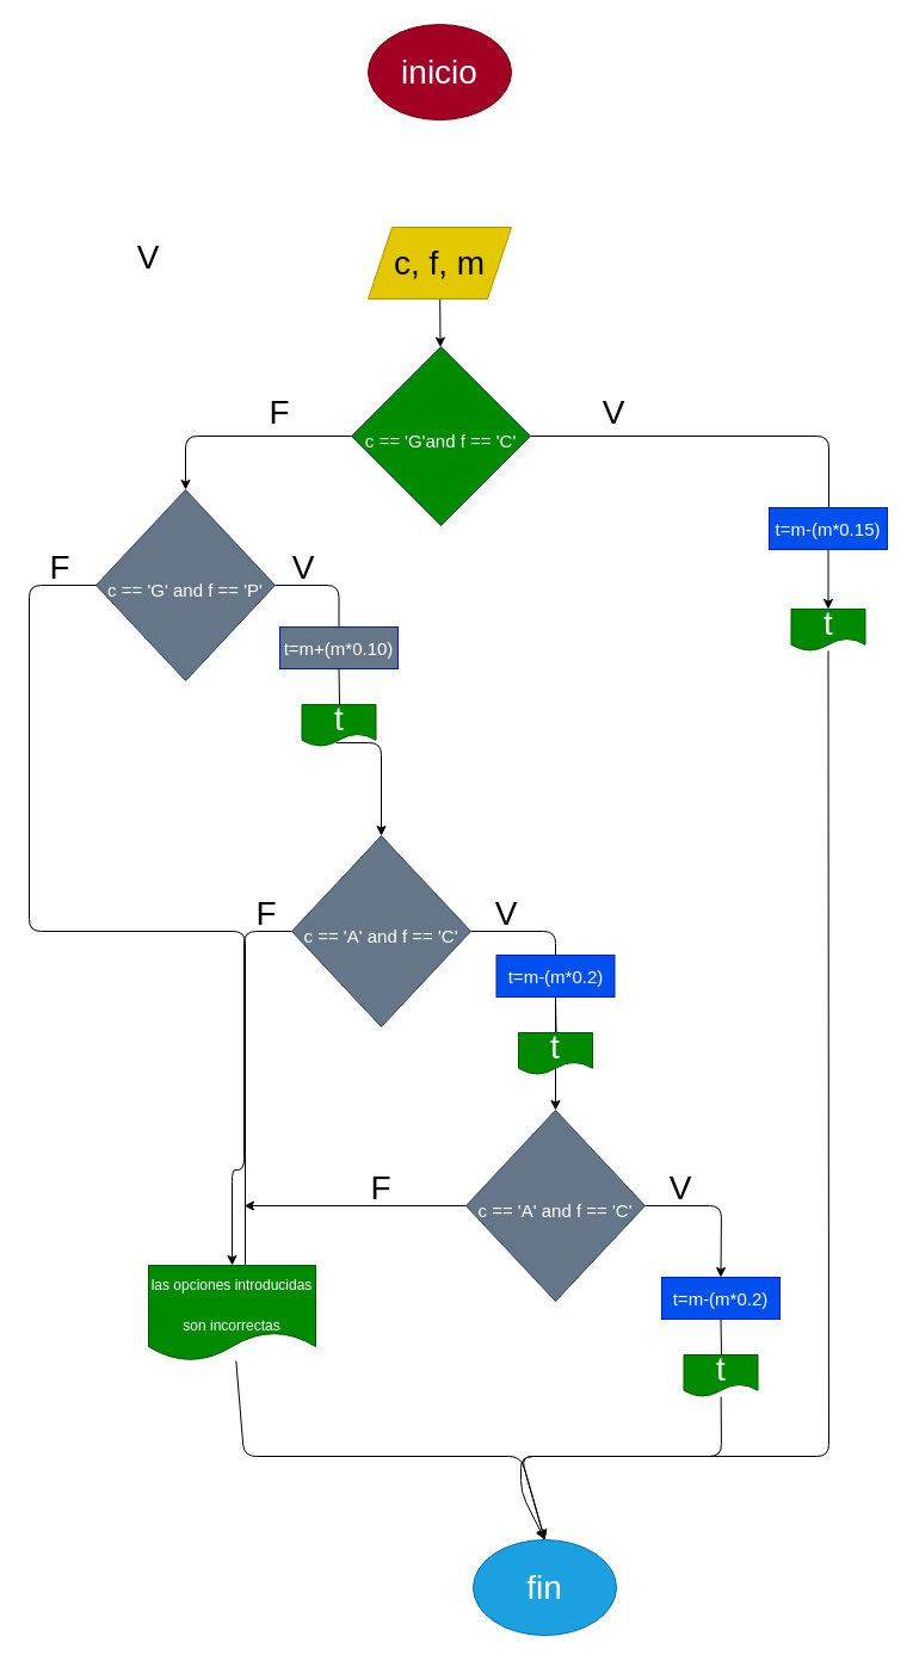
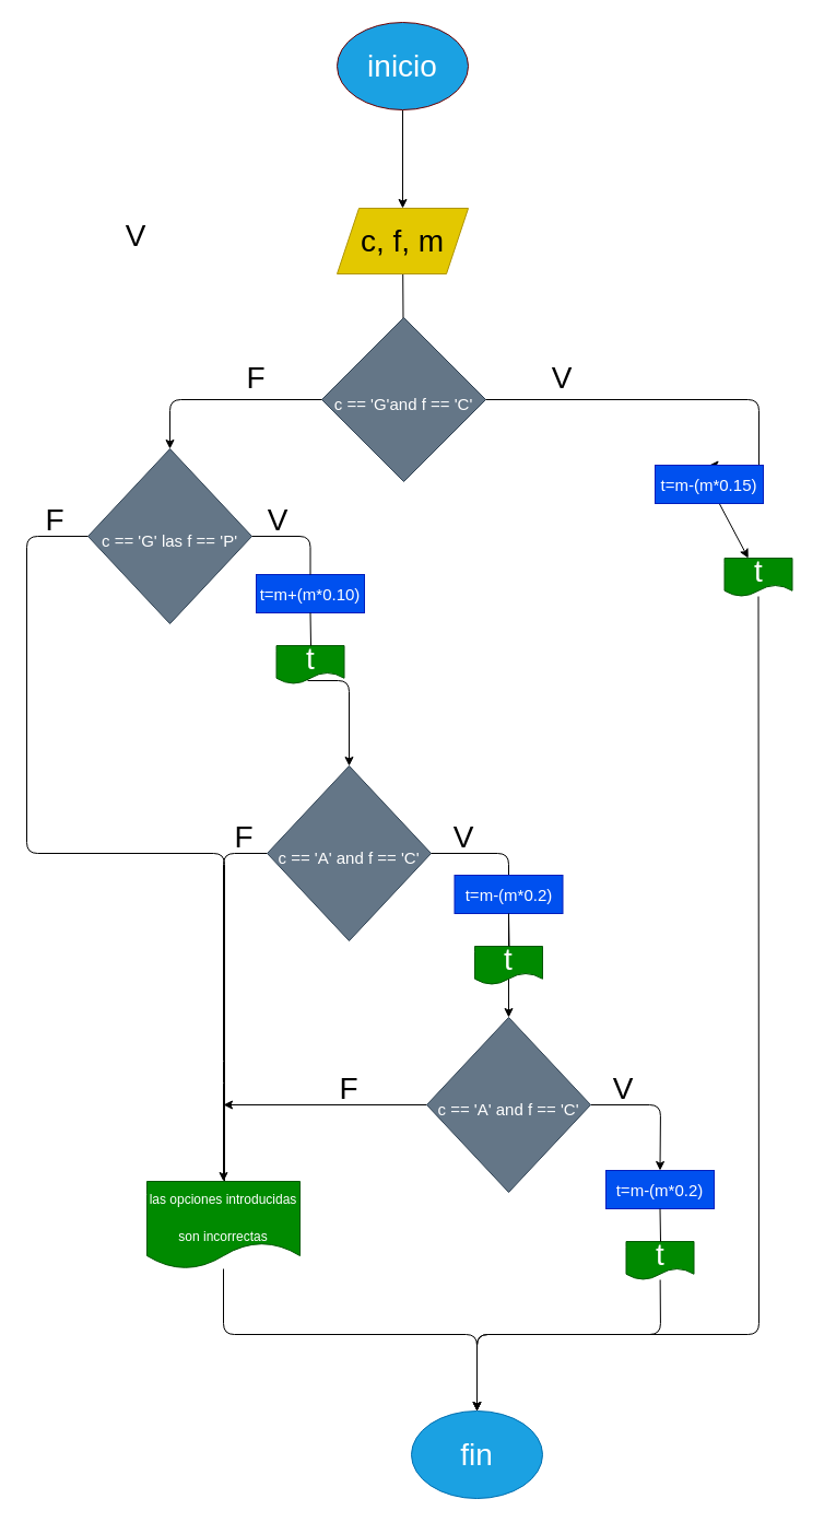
  <mxCell id="0" />
  <mxCell id="1" parent="0" />
- <mxCell id="3" value="inicio" style="ellipse;whiteSpace=wrap;html=1;fontSize=28;fillColor=#a20025;fontColor=#ffffff;strokeColor=#6F0000;" vertex="1" parent="1"><mxGeometry x="308" y="20" width="120" height="80" as="geometry" /></mxCell>
- <mxCell id="4" value="" style="edgeStyle=none;html=1;fontSize=28;" edge="1" parent="1" source="5" target="6"><mxGeometry relative="1" as="geometry" /></mxCell>
+ <mxCell id="2" value="" style="edgeStyle=none;html=1;fontSize=28;" edge="1" parent="1" source="3" target="5"><mxGeometry relative="1" as="geometry" /></mxCell>
+ <mxCell id="3" value="inicio" style="ellipse;whiteSpace=wrap;html=1;fontSize=28;fillColor=#1ba1e2;fontColor=#ffffff;strokeColor=#6F0000;" vertex="1" parent="1"><mxGeometry x="308" y="20" width="120" height="80" as="geometry" /></mxCell>
+ <mxCell id="4" value="" style="edgeStyle=none;html=1;fontSize=28;endArrow=none;" edge="1" parent="1" source="5" target="6"><mxGeometry relative="1" as="geometry" /></mxCell>
  <mxCell id="5" value="c, f, m" style="shape=parallelogram;perimeter=parallelogramPerimeter;whiteSpace=wrap;html=1;fixedSize=1;fontSize=28;fillColor=#e3c800;fontColor=#000000;strokeColor=#B09500;" vertex="1" parent="1"><mxGeometry x="308" y="190" width="120" height="60" as="geometry" /></mxCell>
- <mxCell id="6" value="&lt;font style=&quot;font-size: 15px&quot;&gt;c == 'G'and f == 'C'&lt;/font&gt;" style="rhombus;whiteSpace=wrap;html=1;fontSize=28;fillColor=#008a00;fontColor=#ffffff;strokeColor=#314354;" vertex="1" parent="1"><mxGeometry x="294" y="290" width="150" height="150" as="geometry" /></mxCell>
+ <mxCell id="6" value="&lt;font style=&quot;font-size: 15px&quot;&gt;c == 'G'and f == 'C'&lt;/font&gt;" style="rhombus;whiteSpace=wrap;html=1;fontSize=28;fillColor=#647687;fontColor=#ffffff;strokeColor=#314354;" vertex="1" parent="1"><mxGeometry x="294" y="290" width="150" height="150" as="geometry" /></mxCell>
  <mxCell id="7" value="" style="edgeStyle=segmentEdgeStyle;endArrow=classic;html=1;fontSize=28;exitX=1;exitY=0.5;exitDx=0;exitDy=0;entryX=0.5;entryY=0;entryDx=0;entryDy=0;" edge="1" parent="1" source="6" target="33"><mxGeometry width="50" height="50" relative="1" as="geometry"><mxPoint x="408" y="360" as="sourcePoint" /><mxPoint x="594" y="440" as="targetPoint" /><Array as="points"><mxPoint x="694" y="365" /><mxPoint x="694" y="440" /><mxPoint x="694" y="440" /></Array></mxGeometry></mxCell>
  <mxCell id="8" value="" style="edgeStyle=segmentEdgeStyle;endArrow=classic;html=1;fontSize=28;exitX=0;exitY=0.5;exitDx=0;exitDy=0;entryX=0.5;entryY=0;entryDx=0;entryDy=0;" edge="1" parent="1" source="6" target="9"><mxGeometry width="50" height="50" relative="1" as="geometry"><mxPoint x="324" y="360" as="sourcePoint" /><mxPoint x="154" y="440" as="targetPoint" /></mxGeometry></mxCell>
- <mxCell id="9" value="&lt;font style=&quot;font-size: 15px&quot;&gt;c == 'G' and f == 'P'&lt;/font&gt;" style="rhombus;whiteSpace=wrap;html=1;fontSize=28;fillColor=#647687;fontColor=#ffffff;strokeColor=#314354;" vertex="1" parent="1"><mxGeometry x="80" y="410" width="150" height="160" as="geometry" /></mxCell>
+ <mxCell id="9" value="&lt;font style=&quot;font-size: 15px&quot;&gt;c == 'G' las f == 'P'&lt;/font&gt;" style="rhombus;whiteSpace=wrap;html=1;fontSize=28;fillColor=#647687;fontColor=#ffffff;strokeColor=#314354;" vertex="1" parent="1"><mxGeometry x="80" y="410" width="150" height="160" as="geometry" /></mxCell>
  <mxCell id="10" value="" style="edgeStyle=segmentEdgeStyle;endArrow=classic;html=1;fontSize=28;entryX=0.5;entryY=0;entryDx=0;entryDy=0;exitX=0.46;exitY=0.914;exitDx=0;exitDy=0;startArrow=none;exitPerimeter=0;" edge="1" parent="1" source="26" target="19"><mxGeometry width="50" height="50" relative="1" as="geometry"><mxPoint x="194" y="480" as="sourcePoint" /><mxPoint x="272" y="520" as="targetPoint" /><Array as="points"><mxPoint x="319" y="622" /></Array></mxGeometry></mxCell>
  <mxCell id="11" value="" style="edgeStyle=segmentEdgeStyle;endArrow=none;html=1;fontSize=28;exitX=0;exitY=0.5;exitDx=0;exitDy=0;entryX=0.5;entryY=0;entryDx=0;entryDy=0;" edge="1" parent="1" source="9" target="13"><mxGeometry width="50" height="50" relative="1" as="geometry"><mxPoint x="114" y="480" as="sourcePoint" /><mxPoint x="184" y="830" as="targetPoint" /><Array as="points"><mxPoint x="24" y="490" /><mxPoint x="24" y="780" /><mxPoint x="205" y="780" /><mxPoint x="205" y="1090" /></Array></mxGeometry></mxCell>
  <mxCell id="12" style="edgeStyle=none;html=1;fontSize=28;entryX=0.5;entryY=0;entryDx=0;entryDy=0;" edge="1" parent="1" source="13" target="36"><mxGeometry relative="1" as="geometry"><mxPoint x="204" y="1290" as="targetPoint" /><Array as="points"><mxPoint x="204" y="1220" /><mxPoint x="436" y="1220" /></Array></mxGeometry></mxCell>
- <mxCell id="13" value="&lt;font style=&quot;font-size: 12px&quot;&gt;las opciones introducidas son incorrectas&lt;/font&gt;" style="shape=document;whiteSpace=wrap;html=1;boundedLbl=1;fontSize=28;fillColor=#008a00;fontColor=#ffffff;strokeColor=#005700;" vertex="1" parent="1"><mxGeometry x="124" y="1060" width="140" height="80" as="geometry" /></mxCell>
+ <mxCell id="13" value="&lt;font style=&quot;font-size: 12px&quot;&gt;las opciones introducidas son incorrectas&lt;/font&gt;" style="shape=document;whiteSpace=wrap;html=1;boundedLbl=1;fontSize=28;fillColor=#008a00;fontColor=#ffffff;strokeColor=#005700;" vertex="1" parent="1"><mxGeometry x="134" y="1080" width="140" height="80" as="geometry" /></mxCell>
  <mxCell id="14" value="" style="edgeStyle=segmentEdgeStyle;endArrow=classic;html=1;fontSize=28;exitX=0;exitY=0.5;exitDx=0;exitDy=0;entryX=0.5;entryY=0;entryDx=0;entryDy=0;" edge="1" parent="1" source="19" target="13"><mxGeometry width="50" height="50" relative="1" as="geometry"><mxPoint x="274" y="580" as="sourcePoint" /><mxPoint x="154" y="820" as="targetPoint" /><Array as="points"><mxPoint x="204" y="780" /><mxPoint x="204" y="980" /></Array></mxGeometry></mxCell>
  <mxCell id="15" value="F" style="text;html=1;strokeColor=none;fillColor=none;align=center;verticalAlign=middle;whiteSpace=wrap;rounded=0;fontSize=28;" vertex="1" parent="1"><mxGeometry x="204" y="330" width="60" height="30" as="geometry" /></mxCell>
  <mxCell id="16" value="F" style="text;html=1;strokeColor=none;fillColor=none;align=center;verticalAlign=middle;whiteSpace=wrap;rounded=0;fontSize=28;" vertex="1" parent="1"><mxGeometry x="20" y="460" width="60" height="30" as="geometry" /></mxCell>
  <mxCell id="17" value="V" style="text;html=1;strokeColor=none;fillColor=none;align=center;verticalAlign=middle;whiteSpace=wrap;rounded=0;fontSize=28;" vertex="1" parent="1"><mxGeometry x="484" y="330" width="60" height="30" as="geometry" /></mxCell>
  <mxCell id="18" value="V" style="text;html=1;strokeColor=none;fillColor=none;align=center;verticalAlign=middle;whiteSpace=wrap;rounded=0;fontSize=28;" vertex="1" parent="1"><mxGeometry x="94" y="200" width="60" height="30" as="geometry" /></mxCell>
  <mxCell id="19" value="&lt;font style=&quot;font-size: 15px&quot;&gt;c == 'A' and f == 'C'&lt;/font&gt;" style="rhombus;whiteSpace=wrap;html=1;fontSize=28;fillColor=#647687;fontColor=#ffffff;strokeColor=#314354;" vertex="1" parent="1"><mxGeometry x="244" y="700" width="150" height="160" as="geometry" /></mxCell>
  <mxCell id="20" style="edgeStyle=none;html=1;fontSize=15;" edge="1" parent="1" source="22"><mxGeometry relative="1" as="geometry"><mxPoint x="204" y="1010" as="targetPoint" /></mxGeometry></mxCell>
  <mxCell id="21" style="edgeStyle=none;html=1;entryX=0.5;entryY=0;entryDx=0;entryDy=0;fontSize=28;" edge="1" parent="1" source="22" target="37"><mxGeometry relative="1" as="geometry"><Array as="points"><mxPoint x="604" y="1010" /></Array></mxGeometry></mxCell>
  <mxCell id="22" value="&lt;font style=&quot;font-size: 15px&quot;&gt;c == 'A' and f == 'C'&lt;/font&gt;" style="rhombus;whiteSpace=wrap;html=1;fontSize=28;fillColor=#647687;fontColor=#ffffff;strokeColor=#314354;" vertex="1" parent="1"><mxGeometry x="390" y="930" width="150" height="160" as="geometry" /></mxCell>
  <mxCell id="23" value="" style="edgeStyle=segmentEdgeStyle;endArrow=classic;html=1;fontSize=28;entryX=0.5;entryY=0;entryDx=0;entryDy=0;exitX=1;exitY=0.5;exitDx=0;exitDy=0;" edge="1" parent="1" source="19" target="22"><mxGeometry width="50" height="50" relative="1" as="geometry"><mxPoint x="404" y="610" as="sourcePoint" /><mxPoint x="503" y="650" as="targetPoint" /><Array as="points"><mxPoint x="465" y="780" /></Array></mxGeometry></mxCell>
- <mxCell id="24" value="t=m+(m*0.10)" style="rounded=0;whiteSpace=wrap;html=1;fontSize=15;fillColor=#647687;fontColor=#ffffff;strokeColor=#001DBC;" vertex="1" parent="1"><mxGeometry x="234" y="525" width="99" height="35" as="geometry" /></mxCell>
+ <mxCell id="24" value="t=m+(m*0.10)" style="rounded=0;whiteSpace=wrap;html=1;fontSize=15;fillColor=#0050ef;fontColor=#ffffff;strokeColor=#001DBC;" vertex="1" parent="1"><mxGeometry x="234" y="525" width="99" height="35" as="geometry" /></mxCell>
  <mxCell id="25" value="" style="edgeStyle=segmentEdgeStyle;endArrow=none;html=1;fontSize=28;entryX=0.5;entryY=0;entryDx=0;entryDy=0;exitX=1;exitY=0.5;exitDx=0;exitDy=0;" edge="1" parent="1" source="9" target="24"><mxGeometry width="50" height="50" relative="1" as="geometry"><mxPoint x="230" y="490" as="sourcePoint" /><mxPoint x="315" y="700" as="targetPoint" /></mxGeometry></mxCell>
  <mxCell id="26" value="t" style="shape=document;whiteSpace=wrap;html=1;boundedLbl=1;fontSize=28;fillColor=#008a00;fontColor=#ffffff;strokeColor=#005700;" vertex="1" parent="1"><mxGeometry x="252.5" y="590" width="62" height="35" as="geometry" /></mxCell>
  <mxCell id="27" value="" style="edgeStyle=segmentEdgeStyle;endArrow=none;html=1;fontSize=28;exitX=0.5;exitY=1;exitDx=0;exitDy=0;startArrow=none;" edge="1" parent="1" source="24"><mxGeometry width="50" height="50" relative="1" as="geometry"><mxPoint x="333" y="542.5" as="sourcePoint" /><mxPoint x="284" y="590" as="targetPoint" /></mxGeometry></mxCell>
  <mxCell id="28" value="t=m-(m*0.2)" style="rounded=0;whiteSpace=wrap;html=1;fontSize=15;fillColor=#0050ef;fontColor=#ffffff;strokeColor=#001DBC;" vertex="1" parent="1"><mxGeometry x="415.5" y="800" width="99" height="35" as="geometry" /></mxCell>
  <mxCell id="29" value="t" style="shape=document;whiteSpace=wrap;html=1;boundedLbl=1;fontSize=28;fillColor=#008a00;fontColor=#ffffff;strokeColor=#005700;" vertex="1" parent="1"><mxGeometry x="434" y="865" width="62" height="35" as="geometry" /></mxCell>
  <mxCell id="30" value="" style="edgeStyle=segmentEdgeStyle;endArrow=none;html=1;fontSize=28;exitX=0.5;exitY=1;exitDx=0;exitDy=0;startArrow=none;" edge="1" parent="1" source="28"><mxGeometry width="50" height="50" relative="1" as="geometry"><mxPoint x="514.5" y="817.5" as="sourcePoint" /><mxPoint x="465.5" y="865" as="targetPoint" /></mxGeometry></mxCell>
  <mxCell id="31" value="F" style="text;html=1;strokeColor=none;fillColor=none;align=center;verticalAlign=middle;whiteSpace=wrap;rounded=0;fontSize=28;" vertex="1" parent="1"><mxGeometry x="192.5" y="750" width="60" height="30" as="geometry" /></mxCell>
  <mxCell id="32" value="" style="edgeStyle=none;html=1;fontSize=28;" edge="1" parent="1" source="33" target="35"><mxGeometry relative="1" as="geometry" /></mxCell>
- <mxCell id="33" value="t=m-(m*0.15)" style="rounded=0;whiteSpace=wrap;html=1;fontSize=15;fillColor=#0050ef;fontColor=#ffffff;strokeColor=#001DBC;" vertex="1" parent="1"><mxGeometry x="644" y="425" width="99" height="35" as="geometry" /></mxCell>
+ <mxCell id="33" value="t=m-(m*0.15)" style="rounded=0;whiteSpace=wrap;html=1;fontSize=15;fillColor=#0050ef;fontColor=#ffffff;strokeColor=#001DBC;" vertex="1" parent="1"><mxGeometry x="599" y="425" width="99" height="35" as="geometry" /></mxCell>
  <mxCell id="34" style="edgeStyle=none;html=1;fontSize=28;entryX=0.5;entryY=0;entryDx=0;entryDy=0;" edge="1" parent="1" source="35" target="36"><mxGeometry relative="1" as="geometry"><mxPoint x="593.5" y="1240" as="targetPoint" /><Array as="points"><mxPoint x="694" y="1220" /><mxPoint x="436" y="1220" /></Array></mxGeometry></mxCell>
  <mxCell id="35" value="t" style="shape=document;whiteSpace=wrap;html=1;boundedLbl=1;fontSize=28;fillColor=#008a00;fontColor=#ffffff;strokeColor=#005700;" vertex="1" parent="1"><mxGeometry x="662.5" y="510" width="62" height="35" as="geometry" /></mxCell>
- <mxCell id="36" value="&lt;font style=&quot;font-size: 28px&quot;&gt;fin&lt;/font&gt;" style="ellipse;whiteSpace=wrap;html=1;fontSize=12;fillColor=#1ba1e2;fontColor=#ffffff;strokeColor=#006EAF;" vertex="1" parent="1"><mxGeometry x="396" y="1290" width="120" height="80" as="geometry" /></mxCell>
+ <mxCell id="36" value="&lt;font style=&quot;font-size: 28px&quot;&gt;fin&lt;/font&gt;" style="ellipse;whiteSpace=wrap;html=1;fontSize=12;fillColor=#1ba1e2;fontColor=#ffffff;strokeColor=#006EAF;" vertex="1" parent="1"><mxGeometry x="376" y="1290" width="120" height="80" as="geometry" /></mxCell>
  <mxCell id="37" value="t=m-(m*0.2)" style="rounded=0;whiteSpace=wrap;html=1;fontSize=15;fillColor=#0050ef;fontColor=#ffffff;strokeColor=#001DBC;" vertex="1" parent="1"><mxGeometry x="554" y="1070" width="99" height="35" as="geometry" /></mxCell>
  <mxCell id="38" style="edgeStyle=none;html=1;entryX=0.5;entryY=0;entryDx=0;entryDy=0;fontSize=28;" edge="1" parent="1" source="39" target="36"><mxGeometry relative="1" as="geometry"><Array as="points"><mxPoint x="604" y="1220" /><mxPoint x="436" y="1220" /><mxPoint x="436" y="1250" /></Array></mxGeometry></mxCell>
  <mxCell id="39" value="t" style="shape=document;whiteSpace=wrap;html=1;boundedLbl=1;fontSize=28;fillColor=#008a00;fontColor=#ffffff;strokeColor=#005700;" vertex="1" parent="1"><mxGeometry x="572.5" y="1135" width="62" height="35" as="geometry" /></mxCell>
  <mxCell id="40" value="" style="edgeStyle=segmentEdgeStyle;endArrow=none;html=1;fontSize=28;exitX=0.5;exitY=1;exitDx=0;exitDy=0;startArrow=none;" edge="1" parent="1" source="37"><mxGeometry width="50" height="50" relative="1" as="geometry"><mxPoint x="653" y="1087.5" as="sourcePoint" /><mxPoint x="604" y="1135" as="targetPoint" /></mxGeometry></mxCell>
  <mxCell id="41" value="F" style="text;html=1;strokeColor=none;fillColor=none;align=center;verticalAlign=middle;whiteSpace=wrap;rounded=0;fontSize=28;" vertex="1" parent="1"><mxGeometry x="289" y="980" width="60" height="30" as="geometry" /></mxCell>
  <mxCell id="42" value="V" style="text;html=1;strokeColor=none;fillColor=none;align=center;verticalAlign=middle;whiteSpace=wrap;rounded=0;fontSize=28;" vertex="1" parent="1"><mxGeometry x="224" y="460" width="60" height="30" as="geometry" /></mxCell>
  <mxCell id="43" value="V" style="text;html=1;strokeColor=none;fillColor=none;align=center;verticalAlign=middle;whiteSpace=wrap;rounded=0;fontSize=28;" vertex="1" parent="1"><mxGeometry x="394" y="750" width="60" height="30" as="geometry" /></mxCell>
  <mxCell id="44" value="V" style="text;html=1;strokeColor=none;fillColor=none;align=center;verticalAlign=middle;whiteSpace=wrap;rounded=0;fontSize=28;" vertex="1" parent="1"><mxGeometry x="540" y="980" width="60" height="30" as="geometry" /></mxCell>
